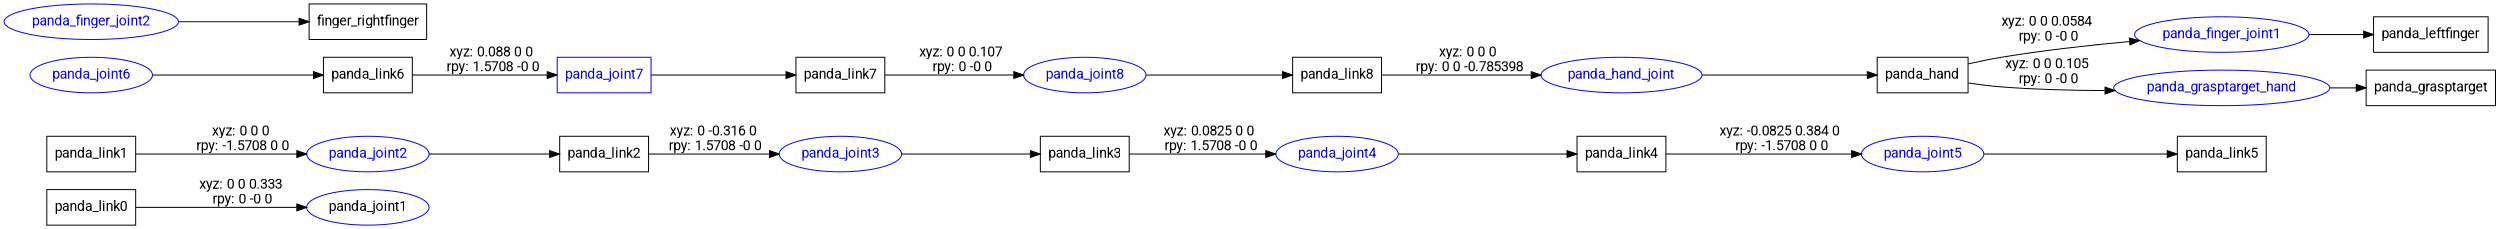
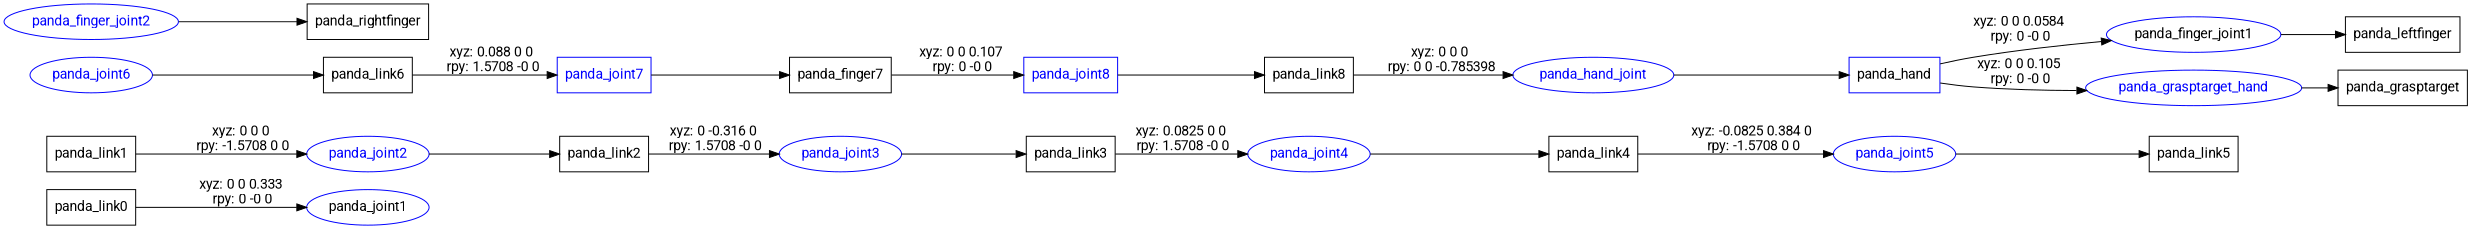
  digraph {
    fontname=Roboto
    rankdir=LR
    node [fontname=Roboto shape=box]
    edge [fontname=Roboto]
    n1 [label=panda_link0]
    panda_joint1 [color=blue fontcolor=black shape=ellipse]
    n3 [label=panda_link1]
    panda_joint2 [color=blue fontcolor=blue shape=ellipse]
    n5 [label=panda_link2]
    panda_joint3 [color=blue fontcolor=blue shape=ellipse]
    n7 [label=panda_link3]
    panda_joint4 [color=blue fontcolor=blue shape=ellipse]
    n9 [label=panda_link4]
    panda_joint5 [color=blue fontcolor=blue shape=ellipse]
    n11 [label=panda_link5]
    panda_joint6 [color=blue fontcolor=blue shape=ellipse]
    n13 [label=panda_link6]
    panda_joint7 [color=blue fontcolor=blue]
-   n15 [label=panda_link7]
-   panda_joint8 [color=blue fontcolor=blue shape=ellipse]
+   n15 [label=panda_finger7]
+   panda_joint8 [color=blue fontcolor=blue]
    n17 [label=panda_link8]
    panda_hand_joint [color=blue fontcolor=blue shape=ellipse]
-   n19 [label=panda_hand]
-   panda_finger_joint1 [color=blue fontcolor=blue shape=ellipse]
+   n19 [label=panda_hand color=blue]
+   panda_finger_joint1 [color=blue fontcolor=black shape=ellipse]
    panda_grasptarget_hand [color=blue fontcolor=blue shape=ellipse]
    n22 [label=panda_leftfinger]
    panda_finger_joint2 [color=blue fontcolor=blue shape=ellipse]
-   n24 [label=finger_rightfinger]
+   n24 [label=panda_rightfinger]
    n25 [label=panda_grasptarget]
    n1 -> panda_joint1 [label="xyz: 0 0 0.333 \nrpy: 0 -0 0"]
    n3 -> panda_joint2 [label="xyz: 0 0 0 \nrpy: -1.5708 0 0"]
    panda_joint2 -> n5
    n5 -> panda_joint3 [label="xyz: 0 -0.316 0 \nrpy: 1.5708 -0 0"]
    panda_joint3 -> n7
    n7 -> panda_joint4 [label="xyz: 0.0825 0 0 \nrpy: 1.5708 -0 0"]
    panda_joint4 -> n9
    n9 -> panda_joint5 [label="xyz: -0.0825 0.384 0 \nrpy: -1.5708 0 0"]
    panda_joint5 -> n11
    panda_joint6 -> n13
    n13 -> panda_joint7 [label="xyz: 0.088 0 0 \nrpy: 1.5708 -0 0"]
    panda_joint7 -> n15
    n15 -> panda_joint8 [label="xyz: 0 0 0.107 \nrpy: 0 -0 0"]
    panda_joint8 -> n17
    n17 -> panda_hand_joint [label="xyz: 0 0 0 \nrpy: 0 0 -0.785398"]
    panda_hand_joint -> n19
    n19 -> panda_finger_joint1 [label="xyz: 0 0 0.0584 \nrpy: 0 -0 0"]
    n19 -> panda_grasptarget_hand [label="xyz: 0 0 0.105 \nrpy: 0 -0 0"]
    panda_finger_joint1 -> n22
    panda_grasptarget_hand -> n25
    panda_finger_joint2 -> n24
  }
